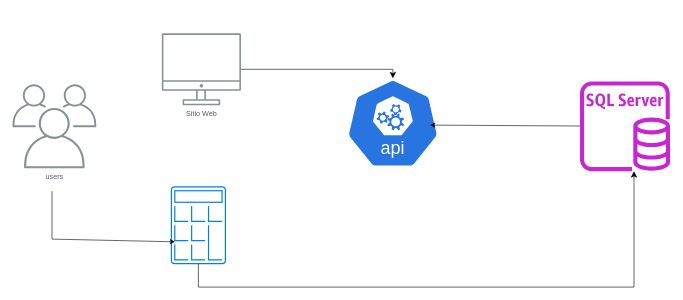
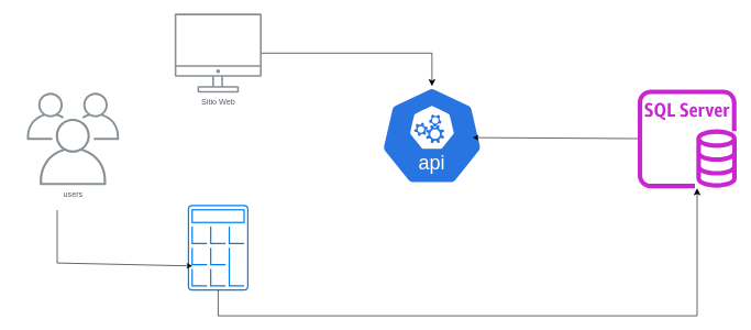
  <mxCell id="0" />
  <mxCell id="1" parent="0" />
- <mxCell id="2" value="users" style="sketch=0;outlineConnect=0;gradientColor=none;fontColor=#545B64;strokeColor=none;fillColor=#879196;dashed=0;verticalLabelPosition=bottom;verticalAlign=top;align=center;html=1;fontSize=12;fontStyle=0;aspect=fixed;shape=mxgraph.aws4.illustration_users;pointerEvents=1" vertex="1" parent="1"><mxGeometry x="20" y="140" width="140" height="140" as="geometry" /></mxCell>
+ <mxCell id="2" value="users" style="sketch=0;outlineConnect=0;gradientColor=none;fontColor=#545B64;strokeColor=none;fillColor=#879196;dashed=0;verticalLabelPosition=bottom;verticalAlign=top;align=center;html=1;fontSize=12;fontStyle=0;aspect=fixed;shape=mxgraph.aws4.illustration_users;pointerEvents=1" vertex="1" parent="1"><mxGeometry x="40" y="140" width="140" height="140" as="geometry" /></mxCell>
  <mxCell id="3" value="" style="aspect=fixed;sketch=0;html=1;dashed=0;whitespace=wrap;verticalLabelPosition=bottom;verticalAlign=top;fillColor=#2875E2;strokeColor=#ffffff;points=[[0.005,0.63,0],[0.1,0.2,0],[0.9,0.2,0],[0.5,0,0],[0.995,0.63,0],[0.72,0.99,0],[0.5,1,0],[0.28,0.99,0]];shape=mxgraph.kubernetes.icon2;kubernetesLabel=1;prIcon=api" vertex="1" parent="1"><mxGeometry x="576" y="130" width="156.25" height="150" as="geometry" /></mxCell>
  <mxCell id="4" value="" style="sketch=0;outlineConnect=0;fontColor=#232F3E;gradientColor=none;fillColor=#C925D1;strokeColor=none;dashed=0;verticalLabelPosition=bottom;verticalAlign=top;align=center;html=1;fontSize=12;fontStyle=0;aspect=fixed;pointerEvents=1;shape=mxgraph.aws4.rds_sql_server_instance;" vertex="1" parent="1"><mxGeometry x="966" y="135" width="150" height="150" as="geometry" /></mxCell>
  <mxCell id="5" value="" style="html=1;verticalLabelPosition=bottom;align=center;labelBackgroundColor=#ffffff;verticalAlign=top;strokeWidth=2;strokeColor=#0080F0;shadow=0;dashed=0;shape=mxgraph.ios7.icons.calculator;" vertex="1" parent="1"><mxGeometry x="285" y="311" width="90" height="128" as="geometry" /></mxCell>
  <mxCell id="6" value="" style="edgeStyle=segmentEdgeStyle;endArrow=classic;html=1;curved=0;rounded=0;endSize=8;startSize=8;exitX=0.5;exitY=1.004;exitDx=0;exitDy=0;exitPerimeter=0;" edge="1" parent="1" source="5" target="4"><mxGeometry width="50" height="50" relative="1" as="geometry"><mxPoint x="466" y="158" as="sourcePoint" /><mxPoint x="1056" y="328" as="targetPoint" /><Array as="points"><mxPoint x="330" y="478" /><mxPoint x="1056" y="478" /></Array></mxGeometry></mxCell>
- <mxCell id="7" value="Sitio Web" style="sketch=0;outlineConnect=0;gradientColor=none;fontColor=#545B64;strokeColor=none;fillColor=#879196;dashed=0;verticalLabelPosition=bottom;verticalAlign=top;align=center;html=1;fontSize=12;fontStyle=0;aspect=fixed;shape=mxgraph.aws4.illustration_desktop;pointerEvents=1" vertex="1" parent="1"><mxGeometry x="269.07" y="55" width="131.87" height="120" as="geometry" /></mxCell>
+ <mxCell id="7" value="Sitio Web" style="sketch=0;outlineConnect=0;gradientColor=none;fontColor=#545B64;strokeColor=none;fillColor=#879196;dashed=0;verticalLabelPosition=bottom;verticalAlign=top;align=center;html=1;fontSize=12;fontStyle=0;aspect=fixed;shape=mxgraph.aws4.illustration_desktop;pointerEvents=1" vertex="1" parent="1"><mxGeometry x="264.07" y="20" width="131.87" height="120" as="geometry" /></mxCell>
  <mxCell id="8" value="" style="endArrow=classic;html=1;rounded=0;entryX=0.067;entryY=0.715;entryDx=0;entryDy=0;entryPerimeter=0;" edge="1" parent="1" target="5"><mxGeometry width="50" height="50" relative="1" as="geometry"><mxPoint x="86" y="318" as="sourcePoint" /><mxPoint x="256" y="399" as="targetPoint" /><Array as="points"><mxPoint x="86" y="398" /></Array></mxGeometry></mxCell>
  <mxCell id="9" value="" style="edgeStyle=segmentEdgeStyle;endArrow=classic;html=1;curved=0;rounded=0;endSize=8;startSize=8;entryX=0.5;entryY=0;entryDx=0;entryDy=0;entryPerimeter=0;" edge="1" parent="1" source="7" target="3"><mxGeometry width="50" height="50" relative="1" as="geometry"><mxPoint x="466" y="158" as="sourcePoint" /><mxPoint x="516" y="108" as="targetPoint" /></mxGeometry></mxCell>
  <mxCell id="10" value="" style="endArrow=classic;html=1;rounded=0;entryX=0.896;entryY=0.52;entryDx=0;entryDy=0;entryPerimeter=0;" edge="1" parent="1" source="4" target="3"><mxGeometry width="50" height="50" relative="1" as="geometry"><mxPoint x="226" y="408" as="sourcePoint" /><mxPoint x="276" y="358" as="targetPoint" /></mxGeometry></mxCell>
